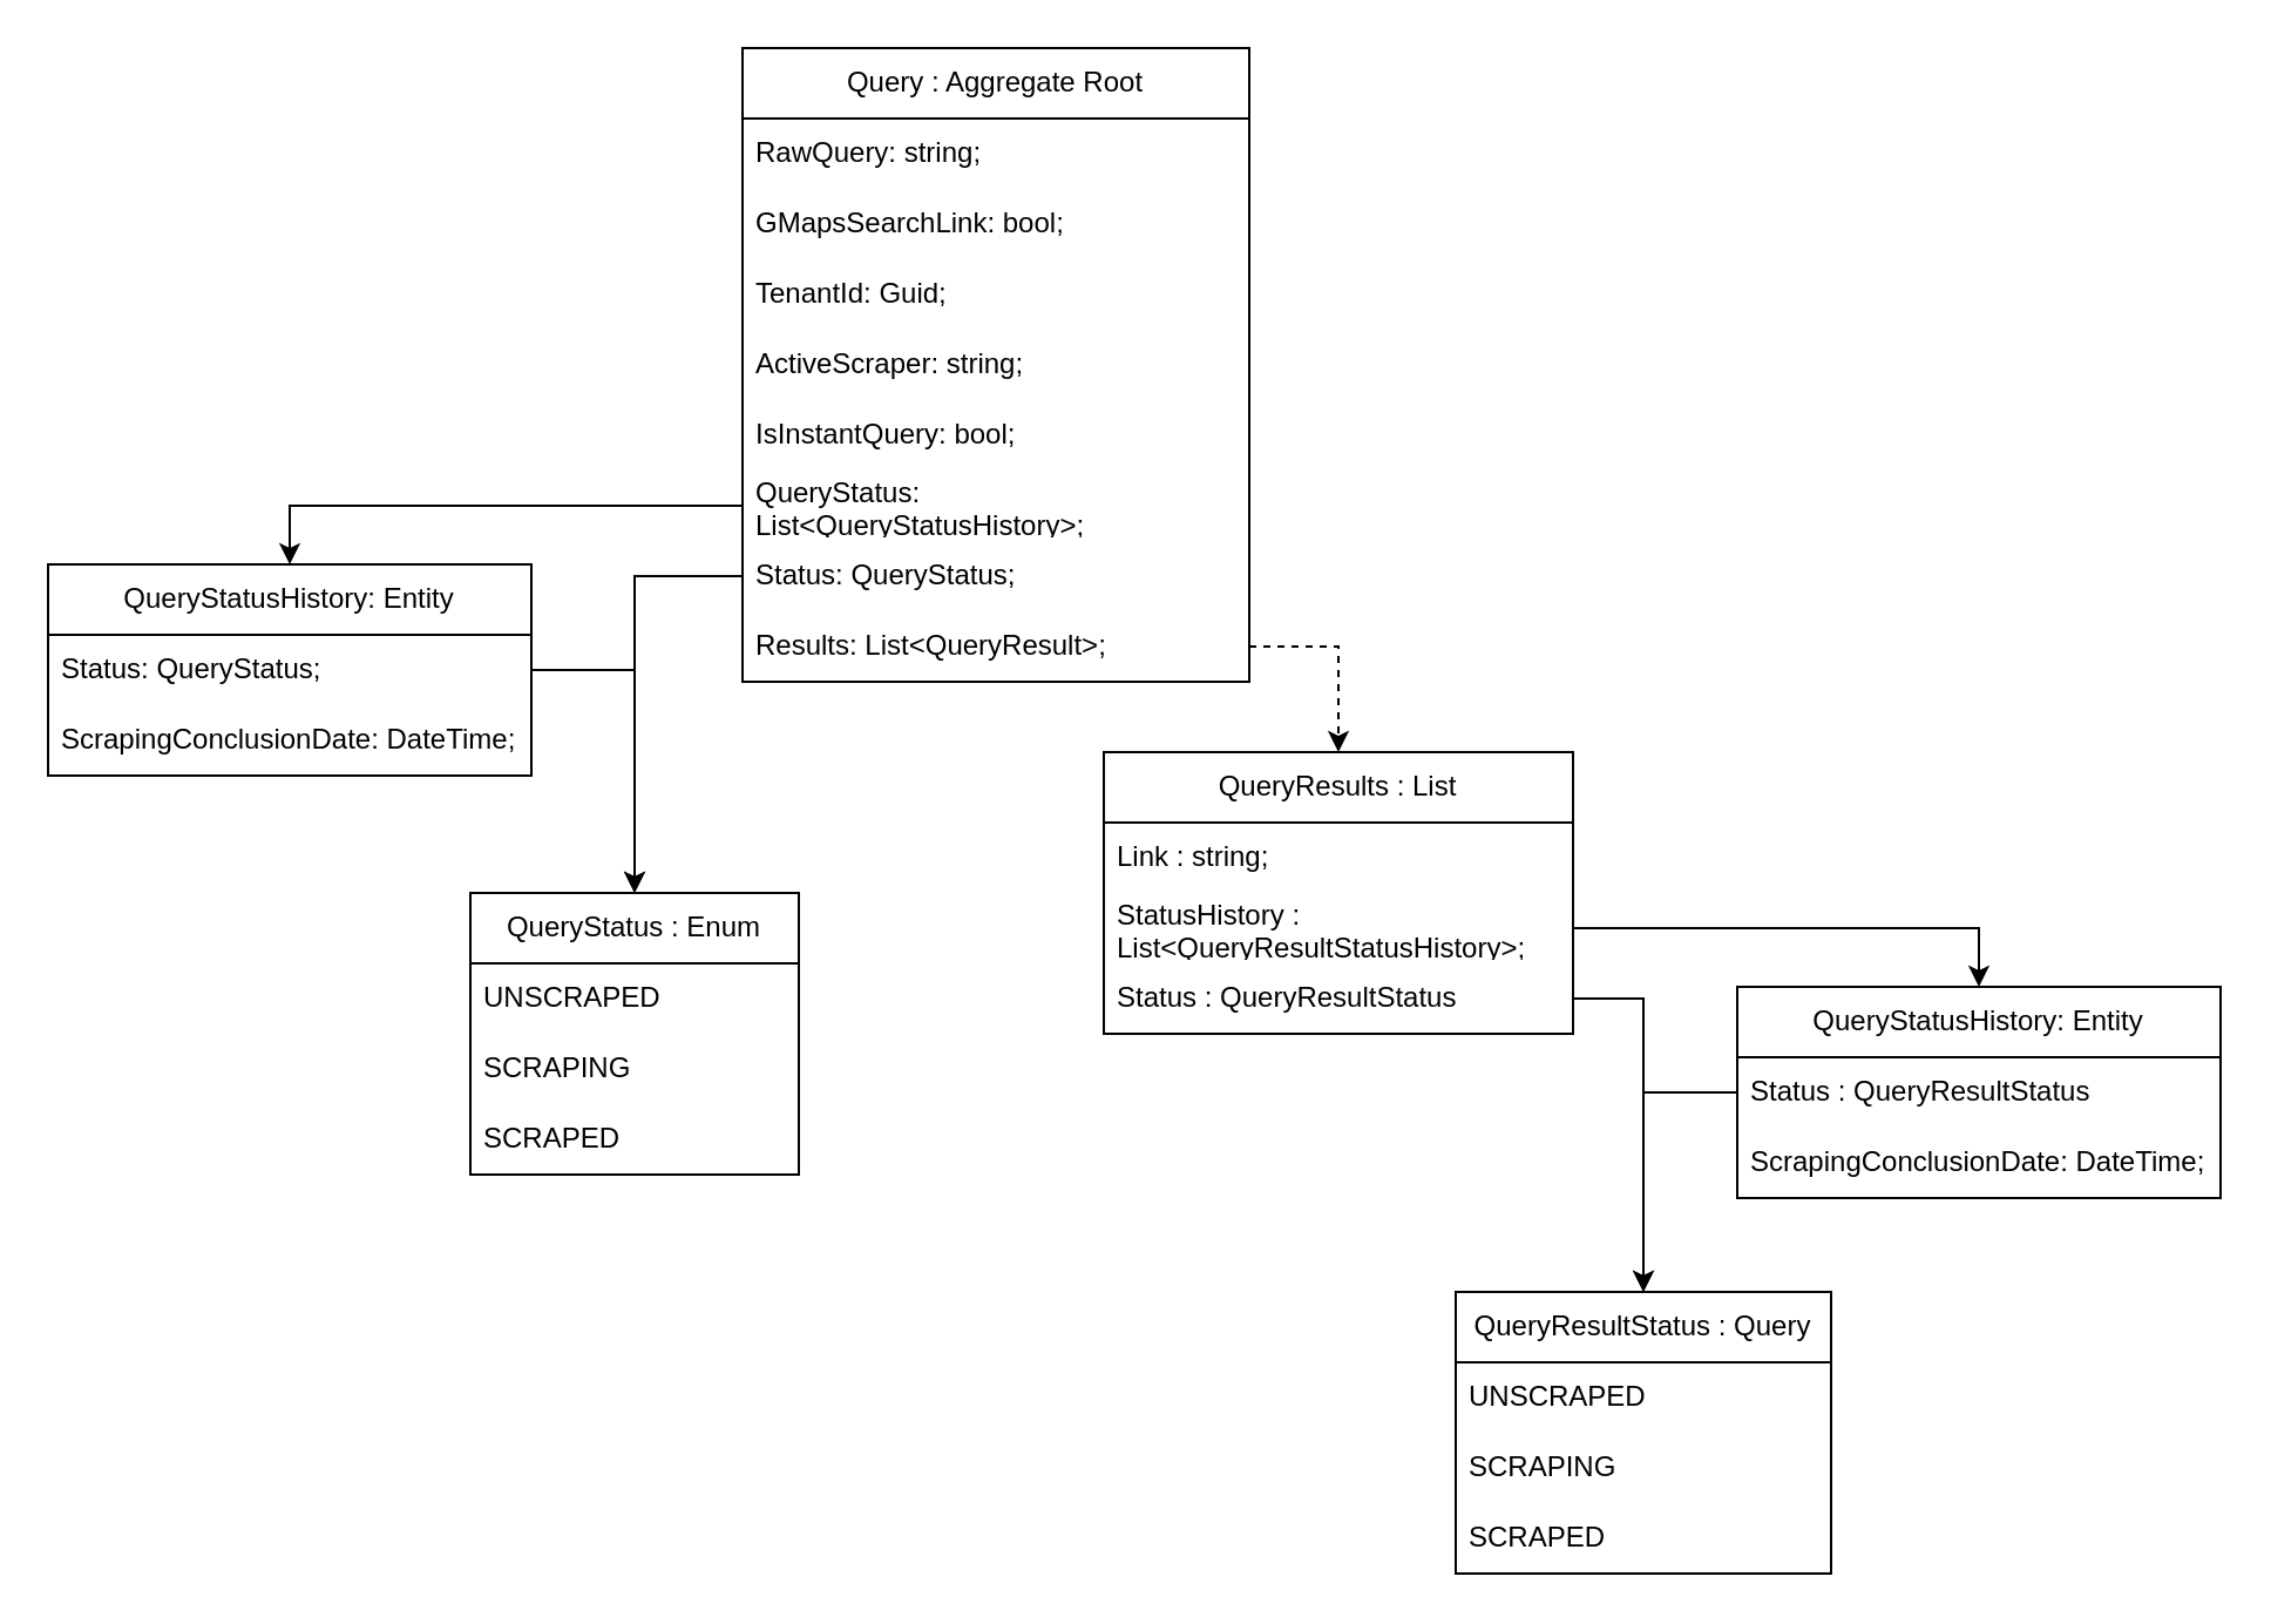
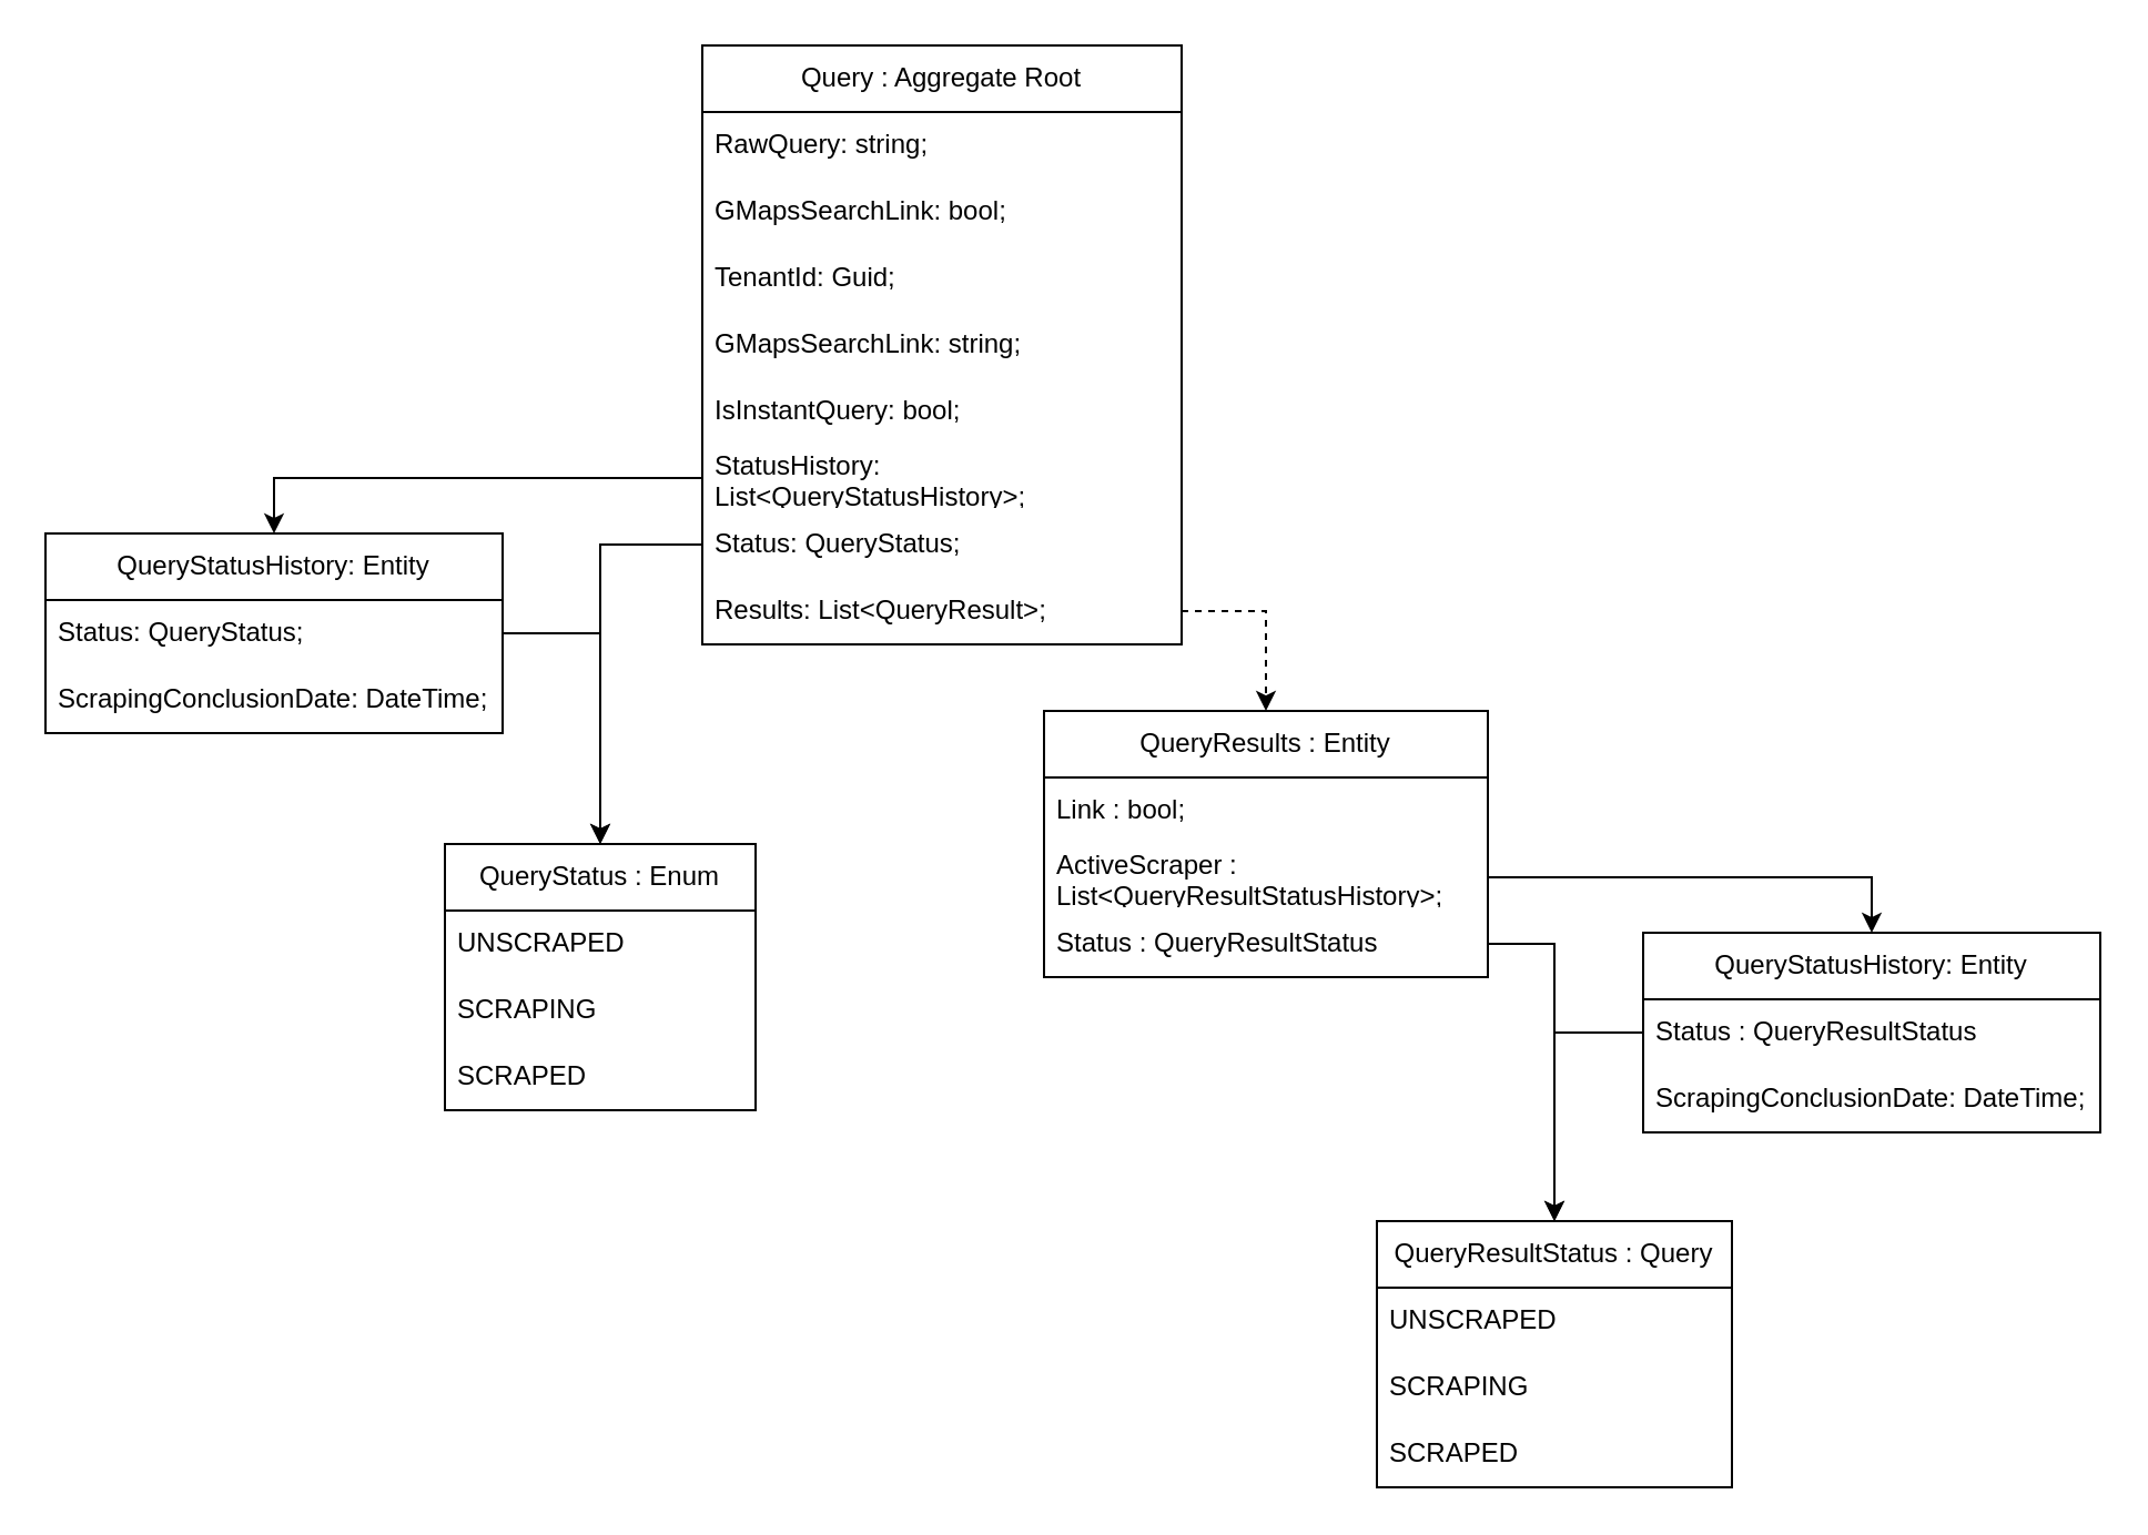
  <mxCell id="0" />
  <mxCell id="1" parent="0" />
  <mxCell id="2" value="Query : Aggregate Root" style="swimlane;fontStyle=0;childLayout=stackLayout;horizontal=1;startSize=30;horizontalStack=0;resizeParent=1;resizeParentMax=0;resizeLast=0;collapsible=1;marginBottom=0;whiteSpace=wrap;html=1;" vertex="1" parent="1"><mxGeometry x="316" y="20" width="216" height="270" as="geometry" /></mxCell>
  <mxCell id="3" value="RawQuery: string;" style="text;strokeColor=none;fillColor=none;align=left;verticalAlign=middle;spacingLeft=4;spacingRight=4;overflow=hidden;points=[[0,0.5],[1,0.5]];portConstraint=eastwest;rotatable=0;whiteSpace=wrap;html=1;" vertex="1" parent="2"><mxGeometry y="30" width="216" height="30" as="geometry" /></mxCell>
  <mxCell id="4" value="GMapsSearchLink: bool;" style="text;strokeColor=none;fillColor=none;align=left;verticalAlign=middle;spacingLeft=4;spacingRight=4;overflow=hidden;points=[[0,0.5],[1,0.5]];portConstraint=eastwest;rotatable=0;whiteSpace=wrap;html=1;" vertex="1" parent="2"><mxGeometry y="60" width="216" height="30" as="geometry" /></mxCell>
  <mxCell id="5" value="TenantId: Guid;" style="text;strokeColor=none;fillColor=none;align=left;verticalAlign=middle;spacingLeft=4;spacingRight=4;overflow=hidden;points=[[0,0.5],[1,0.5]];portConstraint=eastwest;rotatable=0;whiteSpace=wrap;html=1;" vertex="1" parent="2"><mxGeometry y="90" width="216" height="30" as="geometry" /></mxCell>
- <mxCell id="6" value="ActiveScraper: string;" style="text;strokeColor=none;fillColor=none;align=left;verticalAlign=middle;spacingLeft=4;spacingRight=4;overflow=hidden;points=[[0,0.5],[1,0.5]];portConstraint=eastwest;rotatable=0;whiteSpace=wrap;html=1;" vertex="1" parent="2"><mxGeometry y="120" width="216" height="30" as="geometry" /></mxCell>
+ <mxCell id="6" value="GMapsSearchLink: string;" style="text;strokeColor=none;fillColor=none;align=left;verticalAlign=middle;spacingLeft=4;spacingRight=4;overflow=hidden;points=[[0,0.5],[1,0.5]];portConstraint=eastwest;rotatable=0;whiteSpace=wrap;html=1;" vertex="1" parent="2"><mxGeometry y="120" width="216" height="30" as="geometry" /></mxCell>
  <mxCell id="7" value="IsInstantQuery: bool;" style="text;strokeColor=none;fillColor=none;align=left;verticalAlign=middle;spacingLeft=4;spacingRight=4;overflow=hidden;points=[[0,0.5],[1,0.5]];portConstraint=eastwest;rotatable=0;whiteSpace=wrap;html=1;" vertex="1" parent="2"><mxGeometry y="150" width="216" height="30" as="geometry" /></mxCell>
- <mxCell id="8" value="QueryStatus: List&amp;lt;QueryStatusHistory&amp;gt;;" style="text;strokeColor=none;fillColor=none;align=left;verticalAlign=middle;spacingLeft=4;spacingRight=4;overflow=hidden;points=[[0,0.5],[1,0.5]];portConstraint=eastwest;rotatable=0;whiteSpace=wrap;html=1;" vertex="1" parent="2"><mxGeometry y="180" width="216" height="30" as="geometry" /></mxCell>
+ <mxCell id="8" value="StatusHistory: List&amp;lt;QueryStatusHistory&amp;gt;;" style="text;strokeColor=none;fillColor=none;align=left;verticalAlign=middle;spacingLeft=4;spacingRight=4;overflow=hidden;points=[[0,0.5],[1,0.5]];portConstraint=eastwest;rotatable=0;whiteSpace=wrap;html=1;" vertex="1" parent="2"><mxGeometry y="180" width="216" height="30" as="geometry" /></mxCell>
  <mxCell id="9" value="Status: QueryStatus;" style="text;strokeColor=none;fillColor=none;align=left;verticalAlign=middle;spacingLeft=4;spacingRight=4;overflow=hidden;points=[[0,0.5],[1,0.5]];portConstraint=eastwest;rotatable=0;whiteSpace=wrap;html=1;" vertex="1" parent="2"><mxGeometry y="210" width="216" height="30" as="geometry" /></mxCell>
  <mxCell id="10" value="Results: List&amp;lt;QueryResult&amp;gt;;" style="text;strokeColor=none;fillColor=none;align=left;verticalAlign=middle;spacingLeft=4;spacingRight=4;overflow=hidden;points=[[0,0.5],[1,0.5]];portConstraint=eastwest;rotatable=0;whiteSpace=wrap;html=1;" vertex="1" parent="2"><mxGeometry y="240" width="216" height="30" as="geometry" /></mxCell>
  <mxCell id="11" value="QueryStatus : Enum" style="swimlane;fontStyle=0;childLayout=stackLayout;horizontal=1;startSize=30;horizontalStack=0;resizeParent=1;resizeParentMax=0;resizeLast=0;collapsible=1;marginBottom=0;whiteSpace=wrap;html=1;" vertex="1" parent="1"><mxGeometry x="200" y="380" width="140" height="120" as="geometry" /></mxCell>
  <mxCell id="12" value="UNSCRAPED" style="text;strokeColor=none;fillColor=none;align=left;verticalAlign=middle;spacingLeft=4;spacingRight=4;overflow=hidden;points=[[0,0.5],[1,0.5]];portConstraint=eastwest;rotatable=0;whiteSpace=wrap;html=1;" vertex="1" parent="11"><mxGeometry y="30" width="140" height="30" as="geometry" /></mxCell>
  <mxCell id="13" value="SCRAPING&amp;nbsp;" style="text;strokeColor=none;fillColor=none;align=left;verticalAlign=middle;spacingLeft=4;spacingRight=4;overflow=hidden;points=[[0,0.5],[1,0.5]];portConstraint=eastwest;rotatable=0;whiteSpace=wrap;html=1;" vertex="1" parent="11"><mxGeometry y="60" width="140" height="30" as="geometry" /></mxCell>
  <mxCell id="14" value="SCRAPED&amp;nbsp;" style="text;strokeColor=none;fillColor=none;align=left;verticalAlign=middle;spacingLeft=4;spacingRight=4;overflow=hidden;points=[[0,0.5],[1,0.5]];portConstraint=eastwest;rotatable=0;whiteSpace=wrap;html=1;" vertex="1" parent="11"><mxGeometry y="90" width="140" height="30" as="geometry" /></mxCell>
  <mxCell id="15" style="edgeStyle=orthogonalEdgeStyle;rounded=0;orthogonalLoop=1;jettySize=auto;html=1;entryX=0.5;entryY=0;entryDx=0;entryDy=0;" edge="1" parent="1" source="9" target="11"><mxGeometry relative="1" as="geometry" /></mxCell>
  <mxCell id="16" value="QueryStatusHistory: Entity" style="swimlane;fontStyle=0;childLayout=stackLayout;horizontal=1;startSize=30;horizontalStack=0;resizeParent=1;resizeParentMax=0;resizeLast=0;collapsible=1;marginBottom=0;whiteSpace=wrap;html=1;" vertex="1" parent="1"><mxGeometry x="20" y="240" width="206" height="90" as="geometry" /></mxCell>
  <mxCell id="17" value="Status: QueryStatus;" style="text;strokeColor=none;fillColor=none;align=left;verticalAlign=middle;spacingLeft=4;spacingRight=4;overflow=hidden;points=[[0,0.5],[1,0.5]];portConstraint=eastwest;rotatable=0;whiteSpace=wrap;html=1;" vertex="1" parent="16"><mxGeometry y="30" width="206" height="30" as="geometry" /></mxCell>
  <mxCell id="18" value="ScrapingConclusionDate: DateTime;" style="text;strokeColor=none;fillColor=none;align=left;verticalAlign=middle;spacingLeft=4;spacingRight=4;overflow=hidden;points=[[0,0.5],[1,0.5]];portConstraint=eastwest;rotatable=0;whiteSpace=wrap;html=1;" vertex="1" parent="16"><mxGeometry y="60" width="206" height="30" as="geometry" /></mxCell>
  <mxCell id="19" style="edgeStyle=orthogonalEdgeStyle;rounded=0;orthogonalLoop=1;jettySize=auto;html=1;" edge="1" parent="1" source="8" target="16"><mxGeometry relative="1" as="geometry" /></mxCell>
  <mxCell id="20" style="edgeStyle=orthogonalEdgeStyle;rounded=0;orthogonalLoop=1;jettySize=auto;html=1;entryX=0.5;entryY=0;entryDx=0;entryDy=0;" edge="1" parent="1" source="17" target="11"><mxGeometry relative="1" as="geometry" /></mxCell>
- <mxCell id="21" value="QueryResults : List" style="swimlane;fontStyle=0;childLayout=stackLayout;horizontal=1;startSize=30;horizontalStack=0;resizeParent=1;resizeParentMax=0;resizeLast=0;collapsible=1;marginBottom=0;whiteSpace=wrap;html=1;" vertex="1" parent="1"><mxGeometry x="470" y="320" width="200" height="120" as="geometry" /></mxCell>
- <mxCell id="22" value="Link : string;" style="text;strokeColor=none;fillColor=none;align=left;verticalAlign=middle;spacingLeft=4;spacingRight=4;overflow=hidden;points=[[0,0.5],[1,0.5]];portConstraint=eastwest;rotatable=0;whiteSpace=wrap;html=1;" vertex="1" parent="21"><mxGeometry y="30" width="200" height="30" as="geometry" /></mxCell>
- <mxCell id="23" value="StatusHistory : List&amp;lt;QueryResultStatusHistory&amp;gt;;" style="text;strokeColor=none;fillColor=none;align=left;verticalAlign=middle;spacingLeft=4;spacingRight=4;overflow=hidden;points=[[0,0.5],[1,0.5]];portConstraint=eastwest;rotatable=0;whiteSpace=wrap;html=1;" vertex="1" parent="21"><mxGeometry y="60" width="200" height="30" as="geometry" /></mxCell>
+ <mxCell id="21" value="QueryResults : Entity" style="swimlane;fontStyle=0;childLayout=stackLayout;horizontal=1;startSize=30;horizontalStack=0;resizeParent=1;resizeParentMax=0;resizeLast=0;collapsible=1;marginBottom=0;whiteSpace=wrap;html=1;" vertex="1" parent="1"><mxGeometry x="470" y="320" width="200" height="120" as="geometry" /></mxCell>
+ <mxCell id="22" value="Link : bool;" style="text;strokeColor=none;fillColor=none;align=left;verticalAlign=middle;spacingLeft=4;spacingRight=4;overflow=hidden;points=[[0,0.5],[1,0.5]];portConstraint=eastwest;rotatable=0;whiteSpace=wrap;html=1;" vertex="1" parent="21"><mxGeometry y="30" width="200" height="30" as="geometry" /></mxCell>
+ <mxCell id="23" value="ActiveScraper : List&amp;lt;QueryResultStatusHistory&amp;gt;;" style="text;strokeColor=none;fillColor=none;align=left;verticalAlign=middle;spacingLeft=4;spacingRight=4;overflow=hidden;points=[[0,0.5],[1,0.5]];portConstraint=eastwest;rotatable=0;whiteSpace=wrap;html=1;" vertex="1" parent="21"><mxGeometry y="60" width="200" height="30" as="geometry" /></mxCell>
  <mxCell id="24" value="Status : QueryResultStatus" style="text;strokeColor=none;fillColor=none;align=left;verticalAlign=middle;spacingLeft=4;spacingRight=4;overflow=hidden;points=[[0,0.5],[1,0.5]];portConstraint=eastwest;rotatable=0;whiteSpace=wrap;html=1;" vertex="1" parent="21"><mxGeometry y="90" width="200" height="30" as="geometry" /></mxCell>
  <mxCell id="25" style="edgeStyle=orthogonalEdgeStyle;rounded=0;orthogonalLoop=1;jettySize=auto;html=1;entryX=0.5;entryY=0;entryDx=0;entryDy=0;dashed=1;" edge="1" parent="1" source="10" target="21"><mxGeometry relative="1" as="geometry" /></mxCell>
  <mxCell id="26" value="QueryResultStatus : Query" style="swimlane;fontStyle=0;childLayout=stackLayout;horizontal=1;startSize=30;horizontalStack=0;resizeParent=1;resizeParentMax=0;resizeLast=0;collapsible=1;marginBottom=0;whiteSpace=wrap;html=1;" vertex="1" parent="1"><mxGeometry x="620" y="550" width="160" height="120" as="geometry" /></mxCell>
  <mxCell id="27" value="UNSCRAPED" style="text;strokeColor=none;fillColor=none;align=left;verticalAlign=middle;spacingLeft=4;spacingRight=4;overflow=hidden;points=[[0,0.5],[1,0.5]];portConstraint=eastwest;rotatable=0;whiteSpace=wrap;html=1;" vertex="1" parent="26"><mxGeometry y="30" width="160" height="30" as="geometry" /></mxCell>
  <mxCell id="28" value="SCRAPING&amp;nbsp;" style="text;strokeColor=none;fillColor=none;align=left;verticalAlign=middle;spacingLeft=4;spacingRight=4;overflow=hidden;points=[[0,0.5],[1,0.5]];portConstraint=eastwest;rotatable=0;whiteSpace=wrap;html=1;" vertex="1" parent="26"><mxGeometry y="60" width="160" height="30" as="geometry" /></mxCell>
  <mxCell id="29" value="SCRAPED&amp;nbsp;" style="text;strokeColor=none;fillColor=none;align=left;verticalAlign=middle;spacingLeft=4;spacingRight=4;overflow=hidden;points=[[0,0.5],[1,0.5]];portConstraint=eastwest;rotatable=0;whiteSpace=wrap;html=1;" vertex="1" parent="26"><mxGeometry y="90" width="160" height="30" as="geometry" /></mxCell>
  <mxCell id="30" style="edgeStyle=orthogonalEdgeStyle;rounded=0;orthogonalLoop=1;jettySize=auto;html=1;entryX=0.5;entryY=0;entryDx=0;entryDy=0;" edge="1" parent="1" source="24" target="26"><mxGeometry relative="1" as="geometry" /></mxCell>
  <mxCell id="31" value="QueryStatusHistory: Entity" style="swimlane;fontStyle=0;childLayout=stackLayout;horizontal=1;startSize=30;horizontalStack=0;resizeParent=1;resizeParentMax=0;resizeLast=0;collapsible=1;marginBottom=0;whiteSpace=wrap;html=1;" vertex="1" parent="1"><mxGeometry x="740" y="420" width="206" height="90" as="geometry" /></mxCell>
  <mxCell id="32" value="Status : QueryResultStatus" style="text;strokeColor=none;fillColor=none;align=left;verticalAlign=middle;spacingLeft=4;spacingRight=4;overflow=hidden;points=[[0,0.5],[1,0.5]];portConstraint=eastwest;rotatable=0;whiteSpace=wrap;html=1;" vertex="1" parent="31"><mxGeometry y="30" width="206" height="30" as="geometry" /></mxCell>
  <mxCell id="33" value="ScrapingConclusionDate: DateTime;" style="text;strokeColor=none;fillColor=none;align=left;verticalAlign=middle;spacingLeft=4;spacingRight=4;overflow=hidden;points=[[0,0.5],[1,0.5]];portConstraint=eastwest;rotatable=0;whiteSpace=wrap;html=1;" vertex="1" parent="31"><mxGeometry y="60" width="206" height="30" as="geometry" /></mxCell>
  <mxCell id="34" style="edgeStyle=orthogonalEdgeStyle;rounded=0;orthogonalLoop=1;jettySize=auto;html=1;entryX=0.5;entryY=0;entryDx=0;entryDy=0;" edge="1" parent="1" source="23" target="31"><mxGeometry relative="1" as="geometry" /></mxCell>
  <mxCell id="35" style="edgeStyle=orthogonalEdgeStyle;rounded=0;orthogonalLoop=1;jettySize=auto;html=1;entryX=0.5;entryY=0;entryDx=0;entryDy=0;" edge="1" parent="1" source="32" target="26"><mxGeometry relative="1" as="geometry" /></mxCell>
